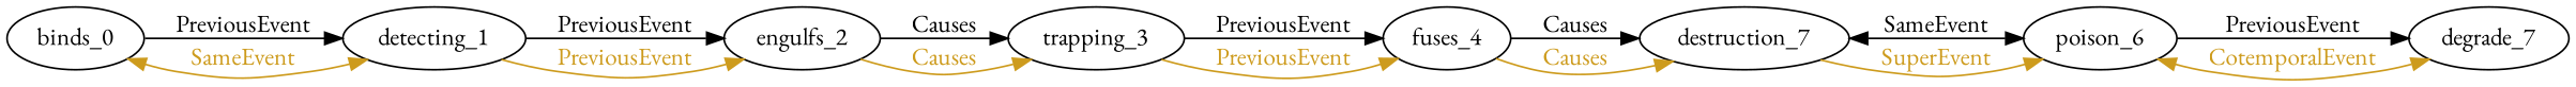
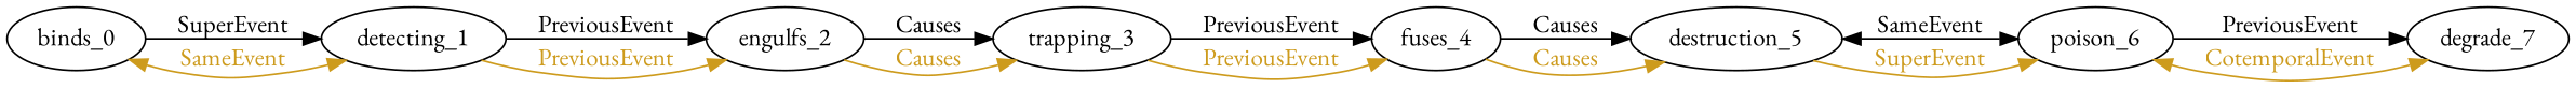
  digraph {
    rankdir=LR
    fontname="EB Garamond"
    node [fontname="EB Garamond"]
    edge [color=Black fontcolor=black fontname="EB Garamond"]
    n1 [label=binds_0]
    n2 [label=detecting_1]
    n3 [label=engulfs_2]
    n4 [label=trapping_3]
    n5 [label=fuses_4]
-   n6 [label=destruction_7]
+   n6 [label=destruction_5]
    n7 [label=poison_6]
    n8 [label=degrade_7]
-   n1 -> n2 [label=PreviousEvent]
+   n1 -> n2 [label=SuperEvent]
    n1 -> n2 [color=goldenrod3 dir=both fontcolor=goldenrod3 label=SameEvent]
    n2 -> n3 [label=PreviousEvent]
    n2 -> n3 [color=goldenrod3 fontcolor=goldenrod3 label=PreviousEvent]
    n3 -> n4 [label=Causes]
    n3 -> n4 [color=goldenrod3 fontcolor=goldenrod3 label=Causes]
    n4 -> n5 [label=PreviousEvent]
    n4 -> n5 [color=goldenrod3 fontcolor=goldenrod3 label=PreviousEvent]
    n5 -> n6 [label=Causes]
    n5 -> n6 [color=goldenrod3 fontcolor=goldenrod3 label=Causes]
    n6 -> n7 [dir=both label=SameEvent]
    n6 -> n7 [color=goldenrod3 fontcolor=goldenrod3 label=SuperEvent]
    n7 -> n8 [label=PreviousEvent]
    n7 -> n8 [color=goldenrod3 dir=both fontcolor=goldenrod3 label=CotemporalEvent]
  }
